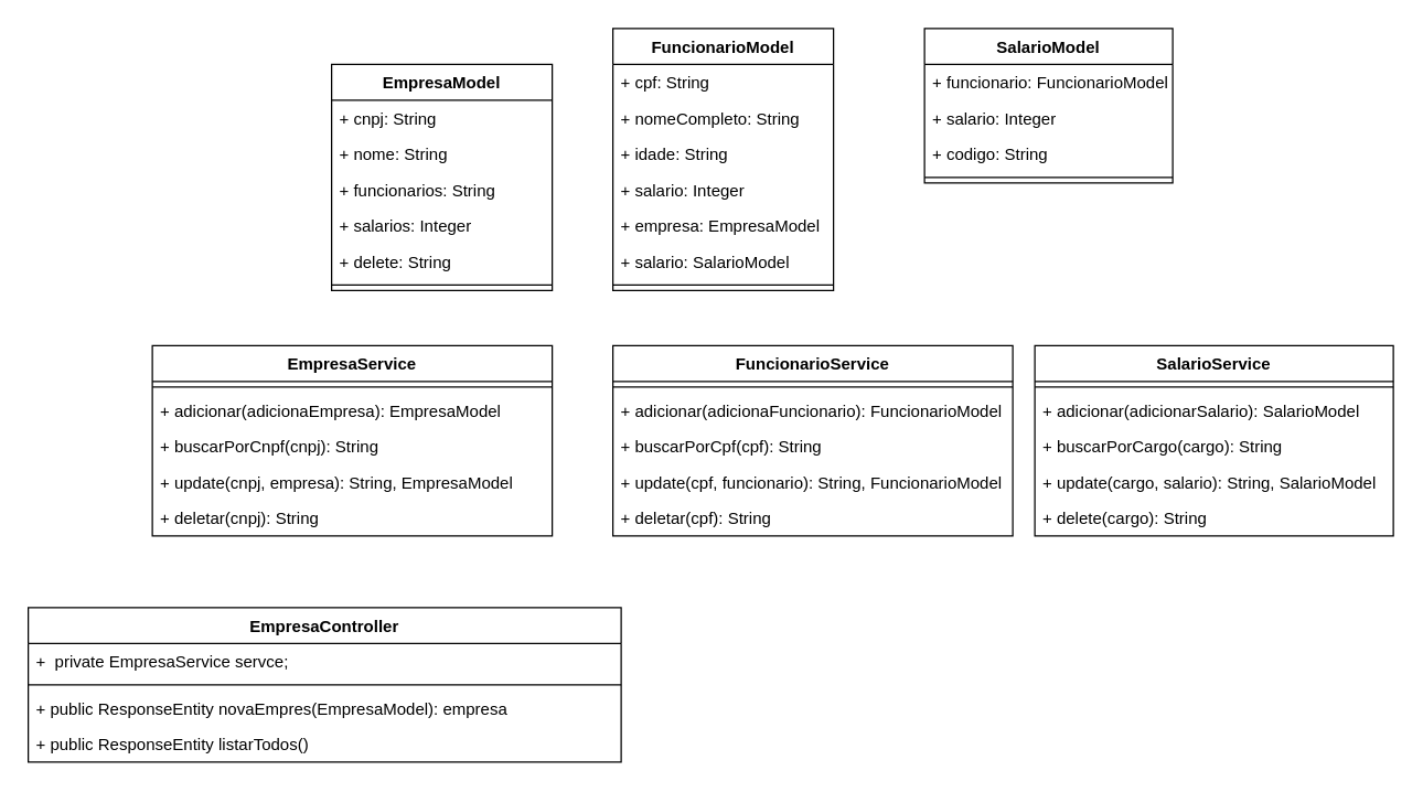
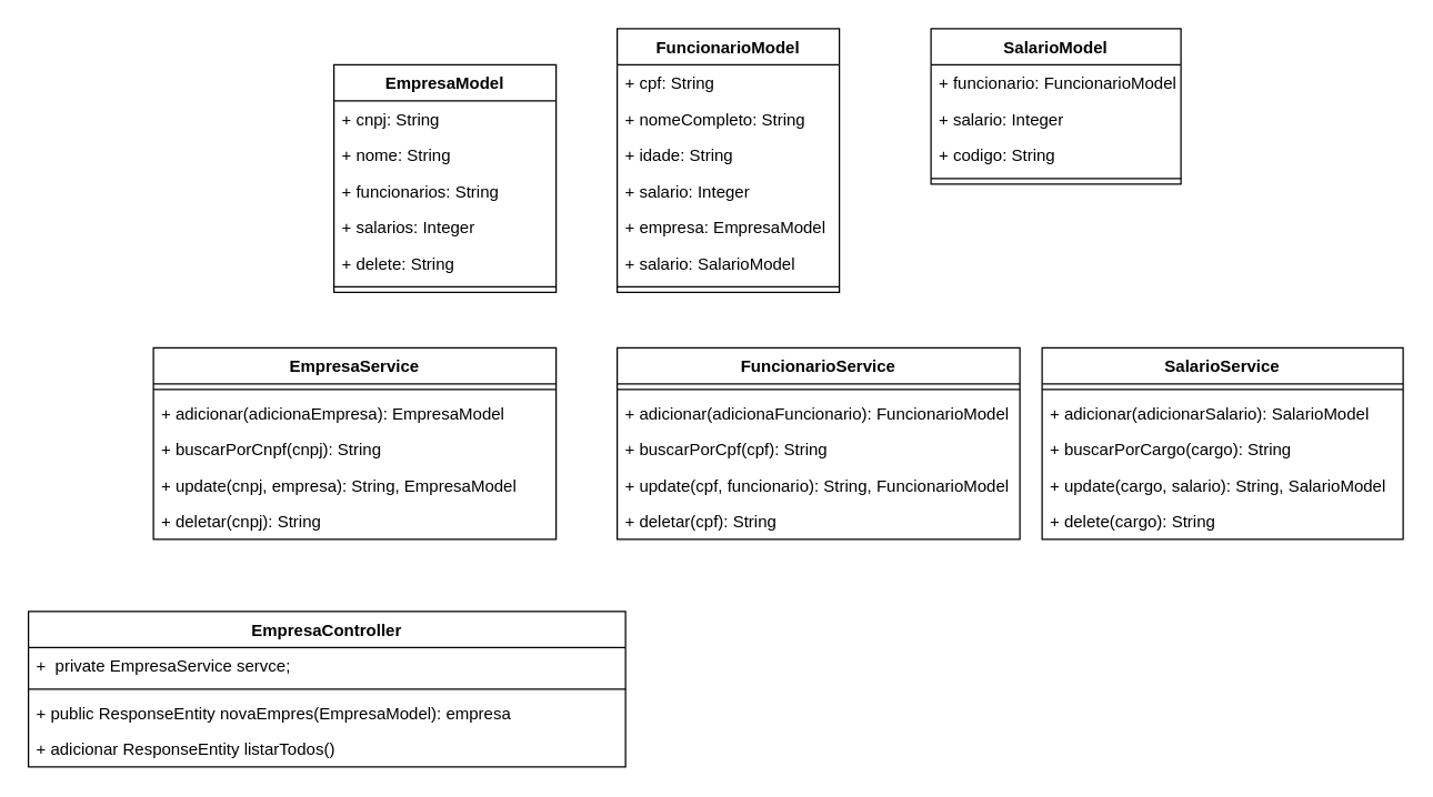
  <mxCell id="0" />
  <mxCell id="1" parent="0" />
  <mxCell id="2" value="FuncionarioModel" style="swimlane;fontStyle=1;align=center;verticalAlign=top;childLayout=stackLayout;horizontal=1;startSize=26;horizontalStack=0;resizeParent=1;resizeParentMax=0;resizeLast=0;collapsible=1;marginBottom=0;" parent="1" vertex="1"><mxGeometry x="444" y="20" width="160" height="190" as="geometry" /></mxCell>
  <mxCell id="3" value="+ cpf: String" style="text;strokeColor=none;fillColor=none;align=left;verticalAlign=top;spacingLeft=4;spacingRight=4;overflow=hidden;rotatable=0;points=[[0,0.5],[1,0.5]];portConstraint=eastwest;" parent="2" vertex="1"><mxGeometry y="26" width="160" height="26" as="geometry" /></mxCell>
  <mxCell id="4" value="+ nomeCompleto: String" style="text;strokeColor=none;fillColor=none;align=left;verticalAlign=top;spacingLeft=4;spacingRight=4;overflow=hidden;rotatable=0;points=[[0,0.5],[1,0.5]];portConstraint=eastwest;" parent="2" vertex="1"><mxGeometry y="52" width="160" height="26" as="geometry" /></mxCell>
  <mxCell id="5" value="+ idade: String" style="text;strokeColor=none;fillColor=none;align=left;verticalAlign=top;spacingLeft=4;spacingRight=4;overflow=hidden;rotatable=0;points=[[0,0.5],[1,0.5]];portConstraint=eastwest;" parent="2" vertex="1"><mxGeometry y="78" width="160" height="26" as="geometry" /></mxCell>
  <mxCell id="6" value="+ salario: Integer" style="text;strokeColor=none;fillColor=none;align=left;verticalAlign=top;spacingLeft=4;spacingRight=4;overflow=hidden;rotatable=0;points=[[0,0.5],[1,0.5]];portConstraint=eastwest;" parent="2" vertex="1"><mxGeometry y="104" width="160" height="26" as="geometry" /></mxCell>
  <mxCell id="7" value="+ empresa: EmpresaModel" style="text;strokeColor=none;fillColor=none;align=left;verticalAlign=top;spacingLeft=4;spacingRight=4;overflow=hidden;rotatable=0;points=[[0,0.5],[1,0.5]];portConstraint=eastwest;" parent="2" vertex="1"><mxGeometry y="130" width="160" height="26" as="geometry" /></mxCell>
  <mxCell id="8" value="+ salario: SalarioModel" style="text;strokeColor=none;fillColor=none;align=left;verticalAlign=top;spacingLeft=4;spacingRight=4;overflow=hidden;rotatable=0;points=[[0,0.5],[1,0.5]];portConstraint=eastwest;whiteSpace=wrap;html=1;" vertex="1" parent="2"><mxGeometry y="156" width="160" height="26" as="geometry" /></mxCell>
  <mxCell id="9" value="" style="line;strokeWidth=1;fillColor=none;align=left;verticalAlign=middle;spacingTop=-1;spacingLeft=3;spacingRight=3;rotatable=0;labelPosition=right;points=[];portConstraint=eastwest;strokeColor=inherit;" parent="2" vertex="1"><mxGeometry y="182" width="160" height="8" as="geometry" /></mxCell>
  <mxCell id="10" value="SalarioModel" style="swimlane;fontStyle=1;align=center;verticalAlign=top;childLayout=stackLayout;horizontal=1;startSize=26;horizontalStack=0;resizeParent=1;resizeParentMax=0;resizeLast=0;collapsible=1;marginBottom=0;" parent="1" vertex="1"><mxGeometry x="670" y="20" width="180" height="112" as="geometry" /></mxCell>
  <mxCell id="11" value="+ funcionario: FuncionarioModel" style="text;strokeColor=none;fillColor=none;align=left;verticalAlign=top;spacingLeft=4;spacingRight=4;overflow=hidden;rotatable=0;points=[[0,0.5],[1,0.5]];portConstraint=eastwest;" parent="10" vertex="1"><mxGeometry y="26" width="180" height="26" as="geometry" /></mxCell>
  <mxCell id="12" value="+ salario: Integer" style="text;strokeColor=none;fillColor=none;align=left;verticalAlign=top;spacingLeft=4;spacingRight=4;overflow=hidden;rotatable=0;points=[[0,0.5],[1,0.5]];portConstraint=eastwest;" parent="10" vertex="1"><mxGeometry y="52" width="180" height="26" as="geometry" /></mxCell>
  <mxCell id="13" value="+ codigo: String" style="text;strokeColor=none;fillColor=none;align=left;verticalAlign=top;spacingLeft=4;spacingRight=4;overflow=hidden;rotatable=0;points=[[0,0.5],[1,0.5]];portConstraint=eastwest;" parent="10" vertex="1"><mxGeometry y="78" width="180" height="26" as="geometry" /></mxCell>
  <mxCell id="14" value="" style="line;strokeWidth=1;fillColor=none;align=left;verticalAlign=middle;spacingTop=-1;spacingLeft=3;spacingRight=3;rotatable=0;labelPosition=right;points=[];portConstraint=eastwest;strokeColor=inherit;" parent="10" vertex="1"><mxGeometry y="104" width="180" height="8" as="geometry" /></mxCell>
  <mxCell id="15" value="EmpresaModel" style="swimlane;fontStyle=1;align=center;verticalAlign=top;childLayout=stackLayout;horizontal=1;startSize=26;horizontalStack=0;resizeParent=1;resizeParentMax=0;resizeLast=0;collapsible=1;marginBottom=0;" parent="1" vertex="1"><mxGeometry x="240" y="46" width="160" height="164" as="geometry" /></mxCell>
  <mxCell id="16" value="+ cnpj: String" style="text;strokeColor=none;fillColor=none;align=left;verticalAlign=top;spacingLeft=4;spacingRight=4;overflow=hidden;rotatable=0;points=[[0,0.5],[1,0.5]];portConstraint=eastwest;" parent="15" vertex="1"><mxGeometry y="26" width="160" height="26" as="geometry" /></mxCell>
  <mxCell id="17" value="+ nome: String" style="text;strokeColor=none;fillColor=none;align=left;verticalAlign=top;spacingLeft=4;spacingRight=4;overflow=hidden;rotatable=0;points=[[0,0.5],[1,0.5]];portConstraint=eastwest;" parent="15" vertex="1"><mxGeometry y="52" width="160" height="26" as="geometry" /></mxCell>
  <mxCell id="18" value="+ funcionarios: String" style="text;strokeColor=none;fillColor=none;align=left;verticalAlign=top;spacingLeft=4;spacingRight=4;overflow=hidden;rotatable=0;points=[[0,0.5],[1,0.5]];portConstraint=eastwest;" parent="15" vertex="1"><mxGeometry y="78" width="160" height="26" as="geometry" /></mxCell>
  <mxCell id="19" value="+ salarios: Integer" style="text;strokeColor=none;fillColor=none;align=left;verticalAlign=top;spacingLeft=4;spacingRight=4;overflow=hidden;rotatable=0;points=[[0,0.5],[1,0.5]];portConstraint=eastwest;" parent="15" vertex="1"><mxGeometry y="104" width="160" height="26" as="geometry" /></mxCell>
  <mxCell id="20" value="+ delete: String" style="text;strokeColor=none;fillColor=none;align=left;verticalAlign=top;spacingLeft=4;spacingRight=4;overflow=hidden;rotatable=0;points=[[0,0.5],[1,0.5]];portConstraint=eastwest;" parent="15" vertex="1"><mxGeometry y="130" width="160" height="26" as="geometry" /></mxCell>
  <mxCell id="21" value="" style="line;strokeWidth=1;fillColor=none;align=left;verticalAlign=middle;spacingTop=-1;spacingLeft=3;spacingRight=3;rotatable=0;labelPosition=right;points=[];portConstraint=eastwest;strokeColor=inherit;" parent="15" vertex="1"><mxGeometry y="156" width="160" height="8" as="geometry" /></mxCell>
  <mxCell id="22" value="FuncionarioService" style="swimlane;fontStyle=1;align=center;verticalAlign=top;childLayout=stackLayout;horizontal=1;startSize=26;horizontalStack=0;resizeParent=1;resizeParentMax=0;resizeLast=0;collapsible=1;marginBottom=0;" parent="1" vertex="1"><mxGeometry x="444" y="250" width="290" height="138" as="geometry" /></mxCell>
  <mxCell id="23" value="" style="line;strokeWidth=1;fillColor=none;align=left;verticalAlign=middle;spacingTop=-1;spacingLeft=3;spacingRight=3;rotatable=0;labelPosition=right;points=[];portConstraint=eastwest;strokeColor=inherit;" parent="22" vertex="1"><mxGeometry y="26" width="290" height="8" as="geometry" /></mxCell>
  <mxCell id="24" value="+ adicionar(adicionaFuncionario): FuncionarioModel" style="text;strokeColor=none;fillColor=none;align=left;verticalAlign=top;spacingLeft=4;spacingRight=4;overflow=hidden;rotatable=0;points=[[0,0.5],[1,0.5]];portConstraint=eastwest;" parent="22" vertex="1"><mxGeometry y="34" width="290" height="26" as="geometry" /></mxCell>
  <mxCell id="25" value="+ buscarPorCpf(cpf): String" style="text;strokeColor=none;fillColor=none;align=left;verticalAlign=top;spacingLeft=4;spacingRight=4;overflow=hidden;rotatable=0;points=[[0,0.5],[1,0.5]];portConstraint=eastwest;" parent="22" vertex="1"><mxGeometry y="60" width="290" height="26" as="geometry" /></mxCell>
  <mxCell id="26" value="+ update(cpf, funcionario): String, FuncionarioModel" style="text;strokeColor=none;fillColor=none;align=left;verticalAlign=top;spacingLeft=4;spacingRight=4;overflow=hidden;rotatable=0;points=[[0,0.5],[1,0.5]];portConstraint=eastwest;" parent="22" vertex="1"><mxGeometry y="86" width="290" height="26" as="geometry" /></mxCell>
  <mxCell id="27" value="+ deletar(cpf): String" style="text;strokeColor=none;fillColor=none;align=left;verticalAlign=top;spacingLeft=4;spacingRight=4;overflow=hidden;rotatable=0;points=[[0,0.5],[1,0.5]];portConstraint=eastwest;" parent="22" vertex="1"><mxGeometry y="112" width="290" height="26" as="geometry" /></mxCell>
  <mxCell id="28" value="EmpresaService" style="swimlane;fontStyle=1;align=center;verticalAlign=top;childLayout=stackLayout;horizontal=1;startSize=26;horizontalStack=0;resizeParent=1;resizeParentMax=0;resizeLast=0;collapsible=1;marginBottom=0;" parent="1" vertex="1"><mxGeometry y="250" width="290" height="138" as="geometry" x="110" /></mxCell>
  <mxCell id="29" value="" style="line;strokeWidth=1;fillColor=none;align=left;verticalAlign=middle;spacingTop=-1;spacingLeft=3;spacingRight=3;rotatable=0;labelPosition=right;points=[];portConstraint=eastwest;strokeColor=inherit;" parent="28" vertex="1"><mxGeometry y="26" width="290" height="8" as="geometry" /></mxCell>
  <mxCell id="30" value="+ adicionar(adicionaEmpresa): EmpresaModel" style="text;strokeColor=none;fillColor=none;align=left;verticalAlign=top;spacingLeft=4;spacingRight=4;overflow=hidden;rotatable=0;points=[[0,0.5],[1,0.5]];portConstraint=eastwest;" parent="28" vertex="1"><mxGeometry y="34" width="290" height="26" as="geometry" /></mxCell>
  <mxCell id="31" value="+ buscarPorCnpf(cnpj): String" style="text;strokeColor=none;fillColor=none;align=left;verticalAlign=top;spacingLeft=4;spacingRight=4;overflow=hidden;rotatable=0;points=[[0,0.5],[1,0.5]];portConstraint=eastwest;" parent="28" vertex="1"><mxGeometry y="60" width="290" height="26" as="geometry" /></mxCell>
  <mxCell id="32" value="+ update(cnpj, empresa): String, EmpresaModel" style="text;strokeColor=none;fillColor=none;align=left;verticalAlign=top;spacingLeft=4;spacingRight=4;overflow=hidden;rotatable=0;points=[[0,0.5],[1,0.5]];portConstraint=eastwest;" parent="28" vertex="1"><mxGeometry y="86" width="290" height="26" as="geometry" /></mxCell>
  <mxCell id="33" value="+ deletar(cnpj): String" style="text;strokeColor=none;fillColor=none;align=left;verticalAlign=top;spacingLeft=4;spacingRight=4;overflow=hidden;rotatable=0;points=[[0,0.5],[1,0.5]];portConstraint=eastwest;" parent="28" vertex="1"><mxGeometry y="112" width="290" height="26" as="geometry" /></mxCell>
  <mxCell id="34" value="SalarioService" style="swimlane;fontStyle=1;align=center;verticalAlign=top;childLayout=stackLayout;horizontal=1;startSize=26;horizontalStack=0;resizeParent=1;resizeParentMax=0;resizeLast=0;collapsible=1;marginBottom=0;" parent="1" vertex="1"><mxGeometry x="750" y="250" width="260" height="138" as="geometry" /></mxCell>
  <mxCell id="35" value="" style="line;strokeWidth=1;fillColor=none;align=left;verticalAlign=middle;spacingTop=-1;spacingLeft=3;spacingRight=3;rotatable=0;labelPosition=right;points=[];portConstraint=eastwest;strokeColor=inherit;" parent="34" vertex="1"><mxGeometry y="26" width="260" height="8" as="geometry" /></mxCell>
  <mxCell id="36" value="+ adicionar(adicionarSalario): SalarioModel" style="text;strokeColor=none;fillColor=none;align=left;verticalAlign=top;spacingLeft=4;spacingRight=4;overflow=hidden;rotatable=0;points=[[0,0.5],[1,0.5]];portConstraint=eastwest;" parent="34" vertex="1"><mxGeometry y="34" width="260" height="26" as="geometry" /></mxCell>
  <mxCell id="37" value="+ buscarPorCargo(cargo): String" style="text;strokeColor=none;fillColor=none;align=left;verticalAlign=top;spacingLeft=4;spacingRight=4;overflow=hidden;rotatable=0;points=[[0,0.5],[1,0.5]];portConstraint=eastwest;" parent="34" vertex="1"><mxGeometry y="60" width="260" height="26" as="geometry" /></mxCell>
  <mxCell id="38" value="+ update(cargo, salario): String, SalarioModel" style="text;strokeColor=none;fillColor=none;align=left;verticalAlign=top;spacingLeft=4;spacingRight=4;overflow=hidden;rotatable=0;points=[[0,0.5],[1,0.5]];portConstraint=eastwest;" parent="34" vertex="1"><mxGeometry y="86" width="260" height="26" as="geometry" /></mxCell>
  <mxCell id="39" value="+ delete(cargo): String" style="text;strokeColor=none;fillColor=none;align=left;verticalAlign=top;spacingLeft=4;spacingRight=4;overflow=hidden;rotatable=0;points=[[0,0.5],[1,0.5]];portConstraint=eastwest;" parent="34" vertex="1"><mxGeometry y="112" width="260" height="26" as="geometry" /></mxCell>
  <mxCell id="40" value="EmpresaController" style="swimlane;fontStyle=1;align=center;verticalAlign=top;childLayout=stackLayout;horizontal=1;startSize=26;horizontalStack=0;resizeParent=1;resizeParentMax=0;resizeLast=0;collapsible=1;marginBottom=0;whiteSpace=wrap;html=1;" vertex="1" parent="1"><mxGeometry x="20" y="440" width="430" height="112" as="geometry" /></mxCell>
  <mxCell id="41" value="+&amp;nbsp; private EmpresaService servce;&amp;nbsp;" style="text;strokeColor=none;fillColor=none;align=left;verticalAlign=top;spacingLeft=4;spacingRight=4;overflow=hidden;rotatable=0;points=[[0,0.5],[1,0.5]];portConstraint=eastwest;whiteSpace=wrap;html=1;" vertex="1" parent="40"><mxGeometry y="26" width="430" height="26" as="geometry" /></mxCell>
  <mxCell id="42" value="" style="line;strokeWidth=1;fillColor=none;align=left;verticalAlign=middle;spacingTop=-1;spacingLeft=3;spacingRight=3;rotatable=0;labelPosition=right;points=[];portConstraint=eastwest;strokeColor=inherit;" vertex="1" parent="40"><mxGeometry y="52" width="430" height="8" as="geometry" /></mxCell>
  <mxCell id="43" value="+ public ResponseEntity novaEmpres(EmpresaModel): empresa" style="text;strokeColor=none;fillColor=none;align=left;verticalAlign=top;spacingLeft=4;spacingRight=4;overflow=hidden;rotatable=0;points=[[0,0.5],[1,0.5]];portConstraint=eastwest;whiteSpace=wrap;html=1;" vertex="1" parent="40"><mxGeometry y="60" width="430" height="26" as="geometry" /></mxCell>
- <mxCell id="44" value="+ public ResponseEntity listarTodos()" style="text;strokeColor=none;fillColor=none;align=left;verticalAlign=top;spacingLeft=4;spacingRight=4;overflow=hidden;rotatable=0;points=[[0,0.5],[1,0.5]];portConstraint=eastwest;whiteSpace=wrap;html=1;" vertex="1" parent="40"><mxGeometry y="86" width="430" height="26" as="geometry" /></mxCell>
+ <mxCell id="44" value="+ adicionar ResponseEntity listarTodos()" style="text;strokeColor=none;fillColor=none;align=left;verticalAlign=top;spacingLeft=4;spacingRight=4;overflow=hidden;rotatable=0;points=[[0,0.5],[1,0.5]];portConstraint=eastwest;whiteSpace=wrap;html=1;" vertex="1" parent="40"><mxGeometry y="86" width="430" height="26" as="geometry" /></mxCell>
